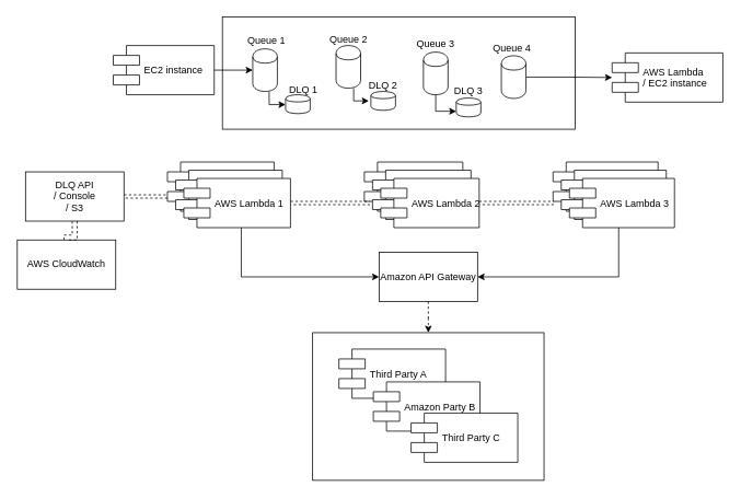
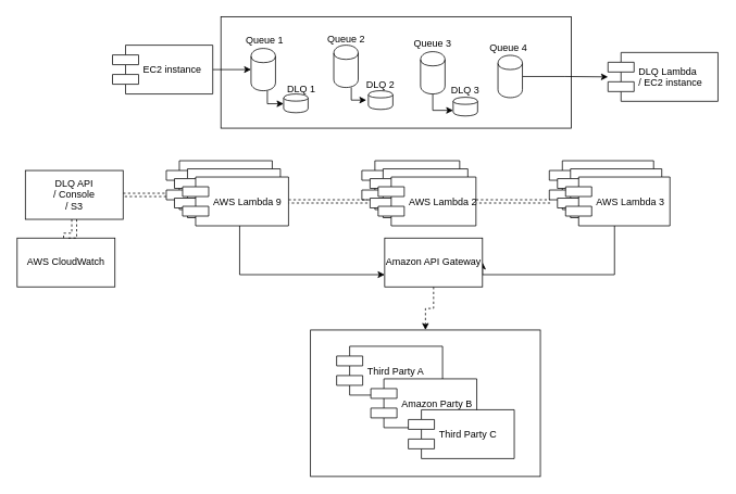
  <mxCell id="0" />
  <mxCell id="1" parent="0" />
  <mxCell id="2" value="" style="rounded=0;whiteSpace=wrap;html=1;" vertex="1" parent="1"><mxGeometry x="270" y="20" width="430" height="137" as="geometry" /></mxCell>
  <mxCell id="3" style="edgeStyle=orthogonalEdgeStyle;rounded=0;orthogonalLoop=1;jettySize=auto;html=1;" parent="1" source="34" target="43" edge="1"><mxGeometry relative="1" as="geometry"><mxPoint x="268" y="313" as="targetPoint" /><Array as="points"><mxPoint x="293" y="337" /></Array></mxGeometry></mxCell>
  <mxCell id="4" value="Enrichment 2" style="shape=component;align=left;spacingLeft=36;" parent="1" vertex="1"><mxGeometry x="443" y="197" width="120" height="60" as="geometry" /></mxCell>
  <mxCell id="5" style="edgeStyle=orthogonalEdgeStyle;rounded=0;orthogonalLoop=1;jettySize=auto;html=1;entryX=1;entryY=0.5;entryDx=0;entryDy=0;" parent="1" source="6" target="43" edge="1"><mxGeometry relative="1" as="geometry"><mxPoint x="737" y="311" as="targetPoint" /><Array as="points"><mxPoint x="753" y="337" /></Array></mxGeometry></mxCell>
  <mxCell id="6" value="Enrichment 3" style="shape=component;align=left;spacingLeft=36;" parent="1" vertex="1"><mxGeometry x="673" y="197" width="128" height="60" as="geometry" /></mxCell>
- <mxCell id="7" value="AWS Lambda &#10;/ EC2 instance" style="shape=component;align=left;spacingLeft=36;" parent="1" vertex="1"><mxGeometry x="745" y="64" width="135" height="60" as="geometry" /></mxCell>
+ <mxCell id="7" value="DLQ Lambda &#10;/ EC2 instance" style="shape=component;align=left;spacingLeft=36;" parent="1" vertex="1"><mxGeometry x="745" y="64" width="135" height="60" as="geometry" /></mxCell>
  <mxCell id="8" style="edgeStyle=orthogonalEdgeStyle;rounded=0;orthogonalLoop=1;jettySize=auto;html=1;" parent="1" source="9" target="24" edge="1"><mxGeometry relative="1" as="geometry"><Array as="points"><mxPoint x="327" y="127" /></Array></mxGeometry></mxCell>
  <mxCell id="9" value="" style="shape=cylinder;whiteSpace=wrap;html=1;boundedLbl=1;backgroundOutline=1;" parent="1" vertex="1"><mxGeometry x="307" y="59" width="30" height="52" as="geometry" /></mxCell>
  <mxCell id="10" style="edgeStyle=orthogonalEdgeStyle;rounded=0;orthogonalLoop=1;jettySize=auto;html=1;" parent="1" source="11" target="7" edge="1"><mxGeometry relative="1" as="geometry" /></mxCell>
  <mxCell id="11" value="" style="shape=cylinder;whiteSpace=wrap;html=1;boundedLbl=1;backgroundOutline=1;" parent="1" vertex="1"><mxGeometry x="610" y="67.5" width="30" height="52" as="geometry" /></mxCell>
  <mxCell id="12" style="edgeStyle=orthogonalEdgeStyle;rounded=0;orthogonalLoop=1;jettySize=auto;html=1;entryX=0;entryY=0.5;entryDx=0;entryDy=0;" parent="1" source="13" target="9" edge="1"><mxGeometry relative="1" as="geometry" /></mxCell>
  <mxCell id="13" value="EC2 instance" style="shape=component;align=left;spacingLeft=36;" parent="1" vertex="1"><mxGeometry x="137" y="55" width="123" height="60" as="geometry" /></mxCell>
  <mxCell id="14" value="" style="group" parent="1" vertex="1" connectable="0"><mxGeometry x="380" y="405" width="282" height="180" as="geometry" /></mxCell>
  <mxCell id="15" value="" style="rounded=0;whiteSpace=wrap;html=1;" parent="14" vertex="1"><mxGeometry width="282" height="180" as="geometry" /></mxCell>
  <mxCell id="16" value="Third Party A" style="shape=component;align=left;spacingLeft=36;" parent="14" vertex="1"><mxGeometry x="32" y="20" width="130" height="60" as="geometry" /></mxCell>
  <mxCell id="17" value="Amazon Party B" style="shape=component;align=left;spacingLeft=36;" parent="14" vertex="1"><mxGeometry x="74" y="60" width="130" height="60" as="geometry" /></mxCell>
  <mxCell id="18" value="Third Party C" style="shape=component;align=left;spacingLeft=36;" parent="14" vertex="1"><mxGeometry x="120" y="98" width="130" height="60" as="geometry" /></mxCell>
  <mxCell id="19" style="edgeStyle=orthogonalEdgeStyle;rounded=0;orthogonalLoop=1;jettySize=auto;html=1;dashed=1;exitX=0.5;exitY=1;exitDx=0;exitDy=0;" parent="1" source="43" target="15" edge="1"><mxGeometry relative="1" as="geometry"><mxPoint x="275" y="432" as="sourcePoint" /></mxGeometry></mxCell>
  <mxCell id="20" value="Queue 1" style="text;html=1;strokeColor=none;fillColor=none;align=center;verticalAlign=middle;whiteSpace=wrap;rounded=0;" parent="1" vertex="1"><mxGeometry x="284" y="40" width="80" height="20" as="geometry" /></mxCell>
  <mxCell id="21" value="Queue 2&lt;br&gt;" style="text;html=1;strokeColor=none;fillColor=none;align=center;verticalAlign=middle;whiteSpace=wrap;rounded=0;" parent="1" vertex="1"><mxGeometry x="384" y="38" width="80" height="20" as="geometry" /></mxCell>
  <mxCell id="22" value="Queue 3&lt;br&gt;" style="text;html=1;strokeColor=none;fillColor=none;align=center;verticalAlign=middle;whiteSpace=wrap;rounded=0;" parent="1" vertex="1"><mxGeometry x="490" y="44" width="80" height="20" as="geometry" /></mxCell>
  <mxCell id="23" value="Queue 4&lt;br&gt;" style="text;html=1;strokeColor=none;fillColor=none;align=center;verticalAlign=middle;whiteSpace=wrap;rounded=0;" parent="1" vertex="1"><mxGeometry x="583" y="49" width="80" height="20" as="geometry" /></mxCell>
  <mxCell id="24" value="" style="shape=cylinder;whiteSpace=wrap;html=1;boundedLbl=1;backgroundOutline=1;" parent="1" vertex="1"><mxGeometry x="347" y="115" width="30" height="23" as="geometry" /></mxCell>
  <mxCell id="25" value="DLQ 1" style="text;html=1;strokeColor=none;fillColor=none;align=center;verticalAlign=middle;whiteSpace=wrap;rounded=0;" parent="1" vertex="1"><mxGeometry x="328.5" y="98.5" width="80" height="20" as="geometry" /></mxCell>
  <mxCell id="26" style="edgeStyle=orthogonalEdgeStyle;rounded=0;orthogonalLoop=1;jettySize=auto;html=1;" parent="1" source="27" edge="1"><mxGeometry relative="1" as="geometry"><Array as="points"><mxPoint x="430" y="122.5" /></Array><mxPoint x="448.5" y="122.5" as="targetPoint" /></mxGeometry></mxCell>
  <mxCell id="27" value="" style="shape=cylinder;whiteSpace=wrap;html=1;boundedLbl=1;backgroundOutline=1;" parent="1" vertex="1"><mxGeometry x="408.5" y="55" width="30" height="52" as="geometry" /></mxCell>
  <mxCell id="28" value="" style="shape=cylinder;whiteSpace=wrap;html=1;boundedLbl=1;backgroundOutline=1;" parent="1" vertex="1"><mxGeometry x="451" y="111" width="30" height="23" as="geometry" /></mxCell>
  <mxCell id="29" value="DLQ 2" style="text;html=1;strokeColor=none;fillColor=none;align=center;verticalAlign=middle;whiteSpace=wrap;rounded=0;" parent="1" vertex="1"><mxGeometry x="426" y="93.5" width="80" height="20" as="geometry" /></mxCell>
  <mxCell id="30" style="edgeStyle=orthogonalEdgeStyle;rounded=0;orthogonalLoop=1;jettySize=auto;html=1;entryX=0;entryY=0.7;entryDx=0;entryDy=0;" parent="1" source="31" target="32" edge="1"><mxGeometry relative="1" as="geometry"><Array as="points"><mxPoint x="530" y="135" /></Array></mxGeometry></mxCell>
  <mxCell id="31" value="" style="shape=cylinder;whiteSpace=wrap;html=1;boundedLbl=1;backgroundOutline=1;" parent="1" vertex="1"><mxGeometry x="515" y="63" width="30" height="52" as="geometry" /></mxCell>
  <mxCell id="32" value="" style="shape=cylinder;whiteSpace=wrap;html=1;boundedLbl=1;backgroundOutline=1;" parent="1" vertex="1"><mxGeometry x="555" y="119" width="30" height="23" as="geometry" /></mxCell>
  <mxCell id="33" value="DLQ 3" style="text;html=1;strokeColor=none;fillColor=none;align=center;verticalAlign=middle;whiteSpace=wrap;rounded=0;" parent="1" vertex="1"><mxGeometry x="530" y="101" width="80" height="20" as="geometry" /></mxCell>
  <mxCell id="34" value="" style="shape=component;align=left;spacingLeft=36;" parent="1" vertex="1"><mxGeometry x="203" y="197" width="130" height="60" as="geometry" /></mxCell>
  <mxCell id="35" value="Enrichment 2" style="shape=component;align=left;spacingLeft=36;" parent="1" vertex="1"><mxGeometry x="453" y="207" width="120" height="60" as="geometry" /></mxCell>
  <mxCell id="36" style="edgeStyle=orthogonalEdgeStyle;shape=link;rounded=0;orthogonalLoop=1;jettySize=auto;html=1;entryX=0.008;entryY=0.833;entryDx=0;entryDy=0;entryPerimeter=0;dashed=1;" edge="1" parent="1" source="37" target="6"><mxGeometry relative="1" as="geometry" /></mxCell>
  <mxCell id="37" value="AWS Lambda 2" style="shape=component;align=left;spacingLeft=36;" parent="1" vertex="1"><mxGeometry x="463" y="217" width="120" height="60" as="geometry" /></mxCell>
  <mxCell id="38" value="Enrichment 3" style="shape=component;align=left;spacingLeft=36;" parent="1" vertex="1"><mxGeometry x="683" y="207" width="128" height="60" as="geometry" /></mxCell>
  <mxCell id="39" value="AWS Lambda 3" style="shape=component;align=left;spacingLeft=36;" parent="1" vertex="1"><mxGeometry x="693" y="217" width="128" height="60" as="geometry" /></mxCell>
  <mxCell id="40" value="Enrichment 1" style="shape=component;align=left;spacingLeft=36;" parent="1" vertex="1"><mxGeometry x="213" y="207" width="130" height="60" as="geometry" /></mxCell>
  <mxCell id="41" style="edgeStyle=orthogonalEdgeStyle;shape=link;rounded=0;orthogonalLoop=1;jettySize=auto;html=1;entryX=0.058;entryY=0.833;entryDx=0;entryDy=0;entryPerimeter=0;dashed=1;" edge="1" parent="1" source="42" target="4"><mxGeometry relative="1" as="geometry" /></mxCell>
- <mxCell id="42" value="AWS Lambda 1" style="shape=component;align=left;spacingLeft=36;" parent="1" vertex="1"><mxGeometry x="223" y="217" width="130" height="60" as="geometry" /></mxCell>
- <mxCell id="43" value="Amazon API Gateway" style="rounded=0;whiteSpace=wrap;html=1;" parent="1" vertex="1"><mxGeometry x="461" y="307" width="120" height="60" as="geometry" /></mxCell>
+ <mxCell id="42" value="AWS Lambda 9" style="shape=component;align=left;spacingLeft=36;" parent="1" vertex="1"><mxGeometry x="223" y="217" width="130" height="60" as="geometry" /></mxCell>
+ <mxCell id="43" value="Amazon API Gateway" style="rounded=0;whiteSpace=wrap;html=1;" parent="1" vertex="1"><mxGeometry x="471" y="292" width="120" height="60" as="geometry" /></mxCell>
  <mxCell id="44" value="AWS CloudWatch" style="rounded=0;whiteSpace=wrap;html=1;" vertex="1" parent="1"><mxGeometry x="20" y="292" width="120" height="60" as="geometry" /></mxCell>
  <mxCell id="45" value="" style="edgeStyle=orthogonalEdgeStyle;shape=link;rounded=0;orthogonalLoop=1;jettySize=auto;html=1;dashed=1;width=-6;" edge="1" parent="1" source="47" target="44"><mxGeometry relative="1" as="geometry" /></mxCell>
  <mxCell id="46" style="edgeStyle=orthogonalEdgeStyle;shape=link;rounded=0;orthogonalLoop=1;jettySize=auto;html=1;entryX=0;entryY=0.7;entryDx=0;entryDy=0;dashed=1;" edge="1" parent="1" source="47" target="34"><mxGeometry relative="1" as="geometry" /></mxCell>
  <mxCell id="47" value="DLQ API &lt;br&gt;/ Console &lt;br&gt;/ S3" style="rounded=0;whiteSpace=wrap;html=1;" vertex="1" parent="1"><mxGeometry x="30" y="209" width="120" height="60" as="geometry" /></mxCell>
